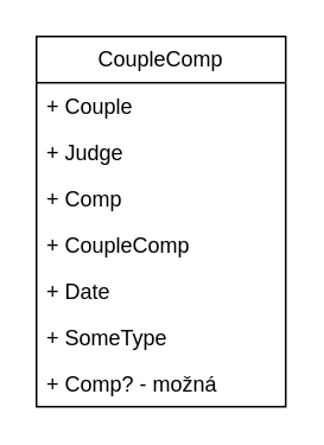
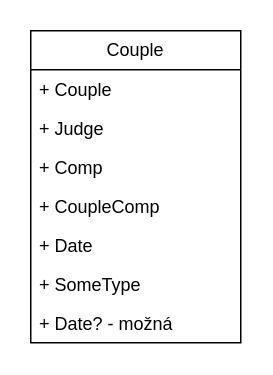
  <mxCell id="0" />
  <mxCell id="1" parent="0" />
- <mxCell id="2" value="CoupleComp" style="swimlane;fontStyle=0;childLayout=stackLayout;horizontal=1;startSize=26;fillColor=none;horizontalStack=0;resizeParent=1;resizeParentMax=0;resizeLast=0;collapsible=1;marginBottom=0;whiteSpace=wrap;html=1;" parent="1" vertex="1"><mxGeometry x="20" y="20" width="140" height="208" as="geometry"><mxRectangle x="340" y="30" width="100" height="30" as="alternateBounds" /></mxGeometry></mxCell>
+ <mxCell id="2" value="Couple" style="swimlane;fontStyle=0;childLayout=stackLayout;horizontal=1;startSize=26;fillColor=none;horizontalStack=0;resizeParent=1;resizeParentMax=0;resizeLast=0;collapsible=1;marginBottom=0;whiteSpace=wrap;html=1;" parent="1" vertex="1"><mxGeometry x="20" y="20" width="140" height="208" as="geometry"><mxRectangle x="340" y="30" width="100" height="30" as="alternateBounds" /></mxGeometry></mxCell>
  <mxCell id="3" value="+ Couple" style="text;strokeColor=none;fillColor=none;align=left;verticalAlign=top;spacingLeft=4;spacingRight=4;overflow=hidden;rotatable=0;points=[[0,0.5],[1,0.5]];portConstraint=eastwest;whiteSpace=wrap;html=1;" parent="2" vertex="1"><mxGeometry y="26" width="140" height="26" as="geometry" /></mxCell>
  <mxCell id="4" value="+ Judge" style="text;strokeColor=none;fillColor=none;align=left;verticalAlign=top;spacingLeft=4;spacingRight=4;overflow=hidden;rotatable=0;points=[[0,0.5],[1,0.5]];portConstraint=eastwest;whiteSpace=wrap;html=1;" parent="2" vertex="1"><mxGeometry y="52" width="140" height="26" as="geometry" /></mxCell>
  <mxCell id="5" value="+ Comp" style="text;strokeColor=none;fillColor=none;align=left;verticalAlign=top;spacingLeft=4;spacingRight=4;overflow=hidden;rotatable=0;points=[[0,0.5],[1,0.5]];portConstraint=eastwest;whiteSpace=wrap;html=1;" parent="2" vertex="1"><mxGeometry y="78" width="140" height="26" as="geometry" /></mxCell>
  <mxCell id="6" value="+ CoupleComp" style="text;strokeColor=none;fillColor=none;align=left;verticalAlign=top;spacingLeft=4;spacingRight=4;overflow=hidden;rotatable=0;points=[[0,0.5],[1,0.5]];portConstraint=eastwest;whiteSpace=wrap;html=1;" parent="2" vertex="1"><mxGeometry y="104" width="140" height="26" as="geometry" /></mxCell>
  <mxCell id="7" value="+ Date" style="text;strokeColor=none;fillColor=none;align=left;verticalAlign=top;spacingLeft=4;spacingRight=4;overflow=hidden;rotatable=0;points=[[0,0.5],[1,0.5]];portConstraint=eastwest;whiteSpace=wrap;html=1;" vertex="1" parent="2"><mxGeometry y="130" width="140" height="26" as="geometry" /></mxCell>
  <mxCell id="8" value="+ SomeType" style="text;strokeColor=none;fillColor=none;align=left;verticalAlign=top;spacingLeft=4;spacingRight=4;overflow=hidden;rotatable=0;points=[[0,0.5],[1,0.5]];portConstraint=eastwest;whiteSpace=wrap;html=1;" parent="2" vertex="1"><mxGeometry y="156" width="140" height="26" as="geometry" /></mxCell>
- <mxCell id="9" value="+ Comp? - možná" style="text;strokeColor=none;fillColor=none;align=left;verticalAlign=top;spacingLeft=4;spacingRight=4;overflow=hidden;rotatable=0;points=[[0,0.5],[1,0.5]];portConstraint=eastwest;whiteSpace=wrap;html=1;" parent="2" vertex="1"><mxGeometry y="182" width="140" height="26" as="geometry" /></mxCell>
+ <mxCell id="9" value="+ Date? - možná" style="text;strokeColor=none;fillColor=none;align=left;verticalAlign=top;spacingLeft=4;spacingRight=4;overflow=hidden;rotatable=0;points=[[0,0.5],[1,0.5]];portConstraint=eastwest;whiteSpace=wrap;html=1;" parent="2" vertex="1"><mxGeometry y="182" width="140" height="26" as="geometry" /></mxCell>
